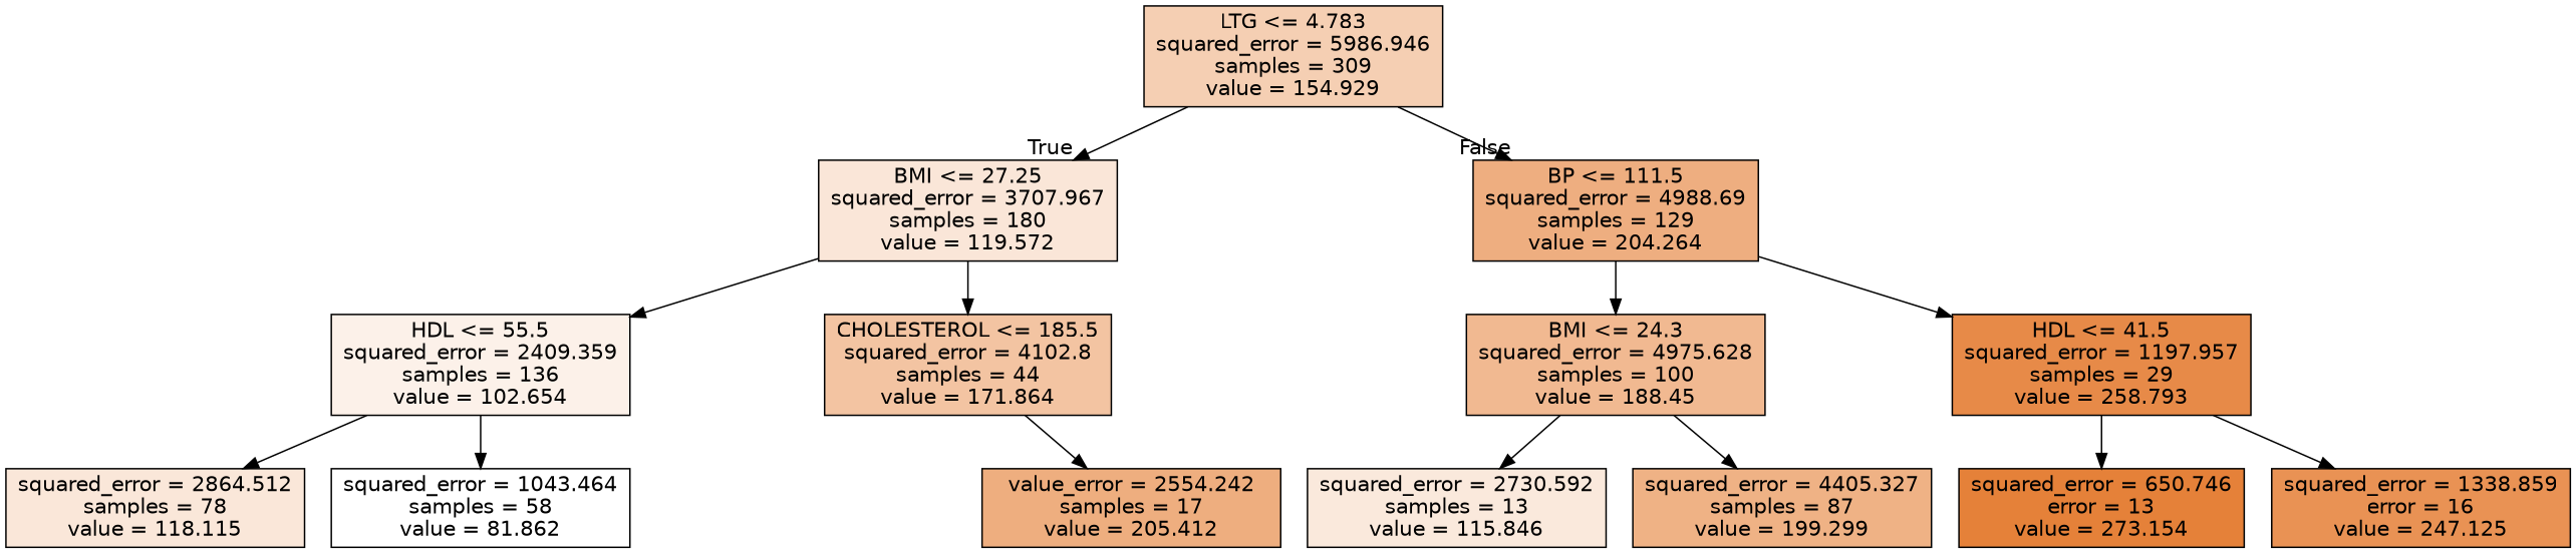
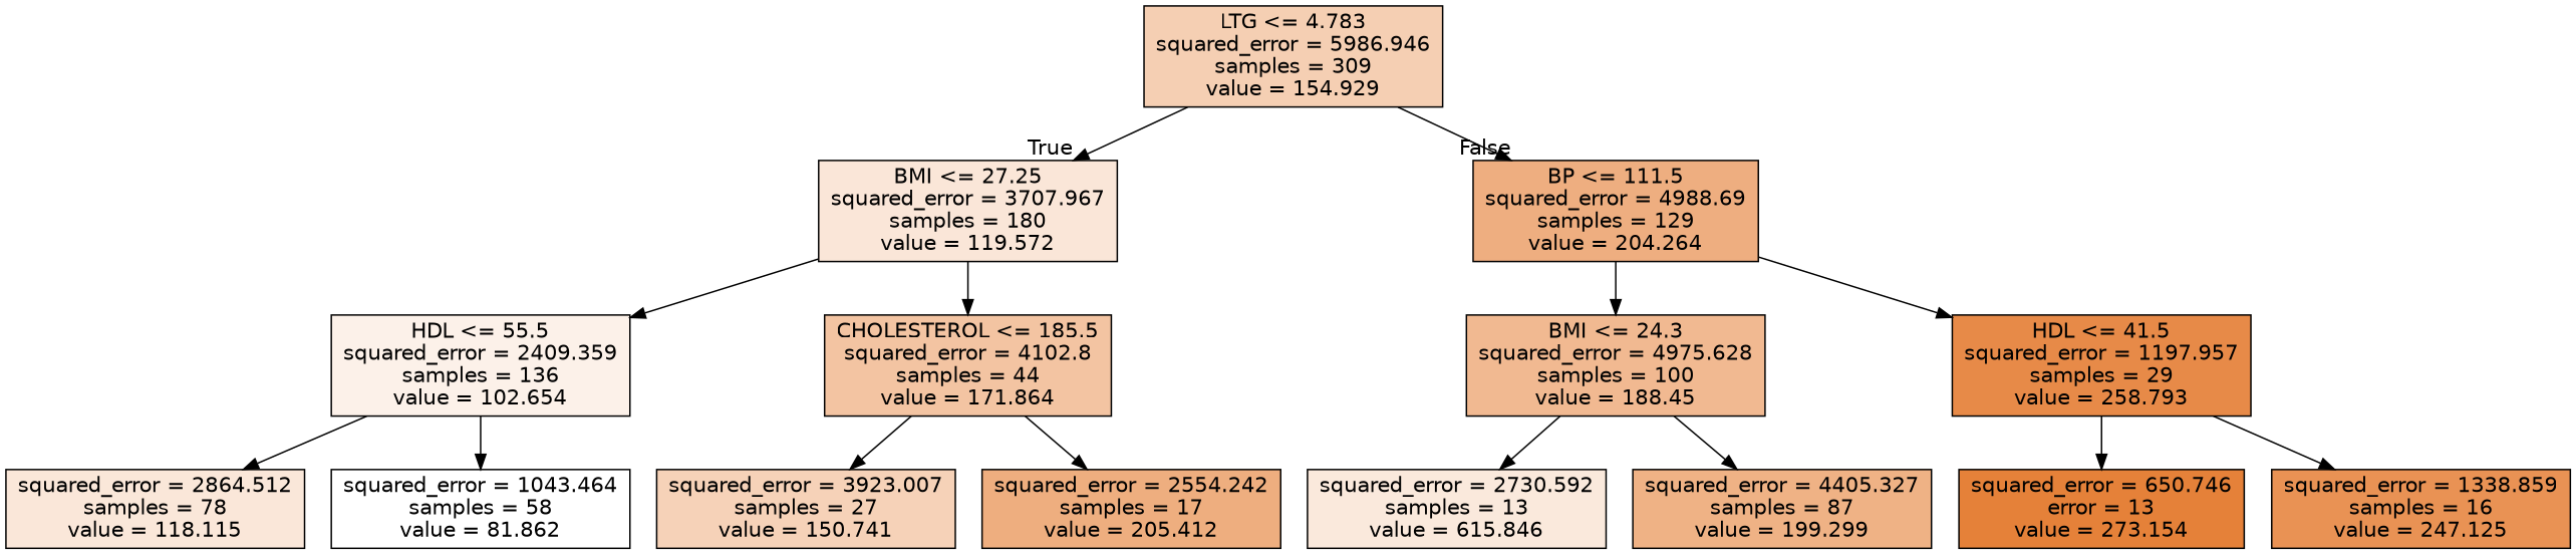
  digraph {
    node [color=black fontname=helvetica shape=box style=filled]
    edge [fontname=helvetica]
    n1 [fillcolor="#f5cfb3" label="LTG <= 4.783\nsquared_error = 5986.946\nsamples = 309\nvalue = 154.929"]
    n2 [fillcolor="#fae6d8" label="BMI <= 27.25\nsquared_error = 3707.967\nsamples = 180\nvalue = 119.572"]
    n3 [fillcolor="#eeae80" label="BP <= 111.5\nsquared_error = 4988.69\nsamples = 129\nvalue = 204.264"]
    n4 [fillcolor="#fcf1e9" label="HDL <= 55.5\nsquared_error = 2409.359\nsamples = 136\nvalue = 102.654"]
    n5 [fillcolor="#f3c4a2" label="CHOLESTEROL <= 185.5\nsquared_error = 4102.8\nsamples = 44\nvalue = 171.864"]
    n6 [fillcolor="#f1b991" label="BMI <= 24.3\nsquared_error = 4975.628\nsamples = 100\nvalue = 188.45"]
    n7 [fillcolor="#e78a48" label="HDL <= 41.5\nsquared_error = 1197.957\nsamples = 29\nvalue = 258.793"]
    n8 [fillcolor="#fae7d9" label="squared_error = 2864.512\nsamples = 78\nvalue = 118.115"]
    n9 [fillcolor="#ffffff" label="squared_error = 1043.464\nsamples = 58\nvalue = 81.862"]
-   n11 [fillcolor="#eeae7f" label="value_error = 2554.242\nsamples = 17\nvalue = 205.412"]
-   n12 [fillcolor="#fae9dc" label="squared_error = 2730.592\nsamples = 13\nvalue = 115.846"]
+   n10 [fillcolor="#f6d2b8" label="squared_error = 3923.007\nsamples = 27\nvalue = 150.741"]
+   n11 [fillcolor="#eeae7f" label="squared_error = 2554.242\nsamples = 17\nvalue = 205.412"]
+   n12 [fillcolor="#fae9dc" label="squared_error = 2730.592\nsamples = 13\nvalue = 615.846"]
    n13 [fillcolor="#efb285" label="squared_error = 4405.327\nsamples = 87\nvalue = 199.299"]
    n14 [fillcolor="#e58139" label="squared_error = 650.746\nerror = 13\nvalue = 273.154"]
-   n15 [fillcolor="#e99254" label="squared_error = 1338.859\nerror = 16\nvalue = 247.125"]
+   n15 [fillcolor="#e99254" label="squared_error = 1338.859\nsamples = 16\nvalue = 247.125"]
    n1 -> n2 [headlabel=True labelangle=45 labeldistance=2.5]
    n1 -> n3 [headlabel=False labelangle=-45 labeldistance=2.5]
    n2 -> n4
    n2 -> n5
    n3 -> n6
    n3 -> n7
    n4 -> n8
    n4 -> n9
+   n5 -> n10
    n5 -> n11
    n6 -> n12
    n6 -> n13
    n7 -> n14
    n7 -> n15
  }
